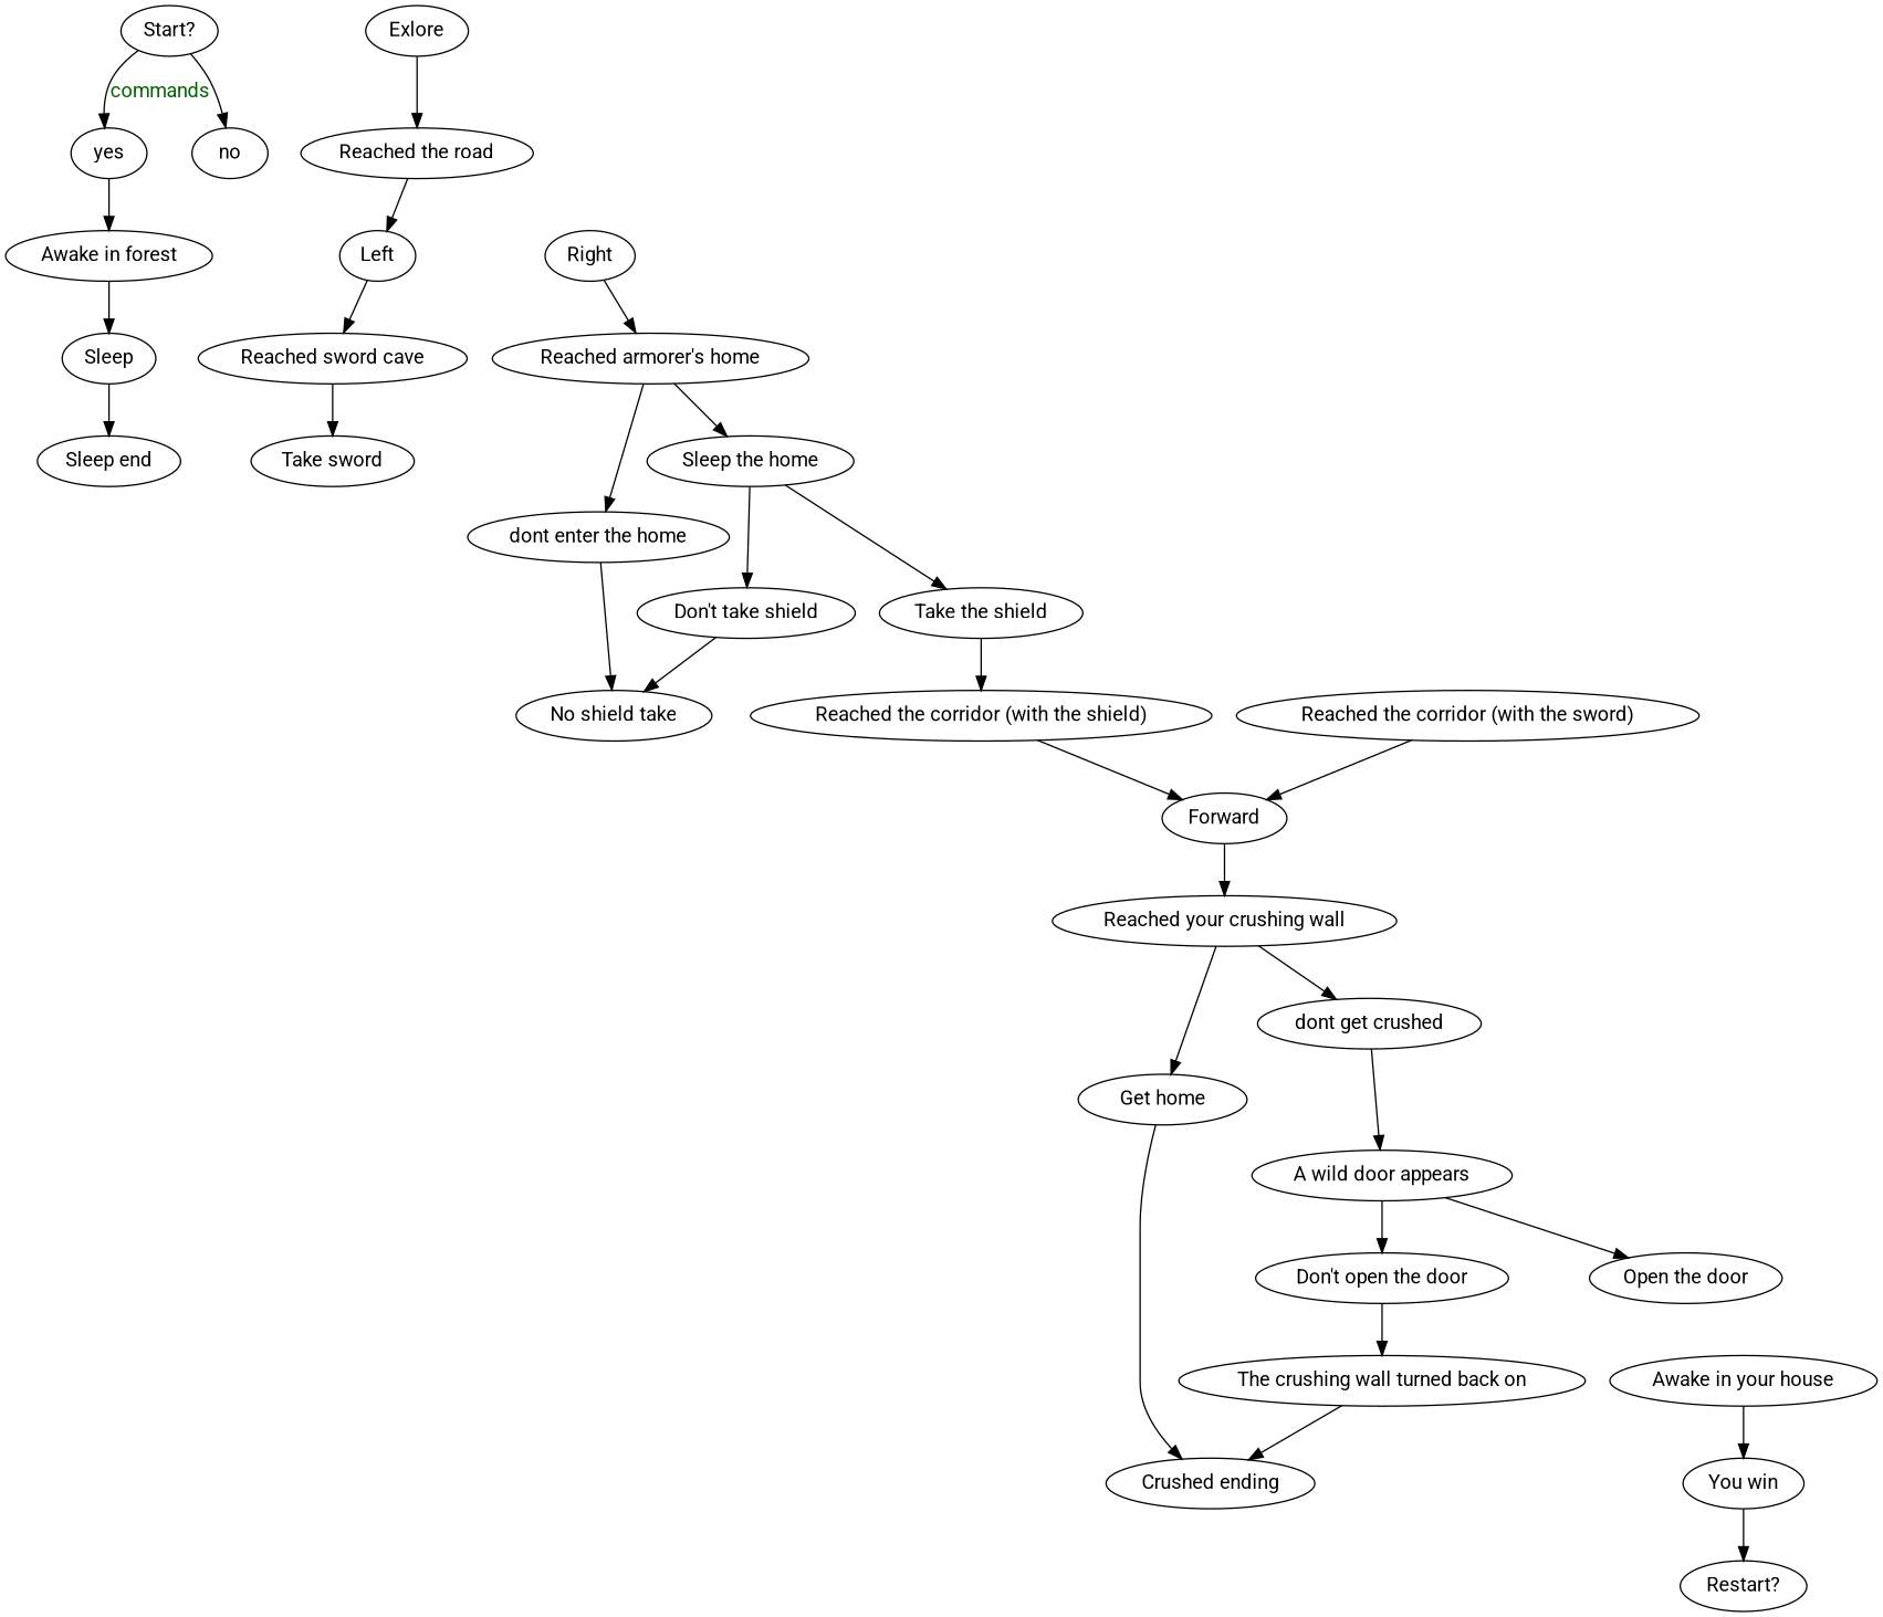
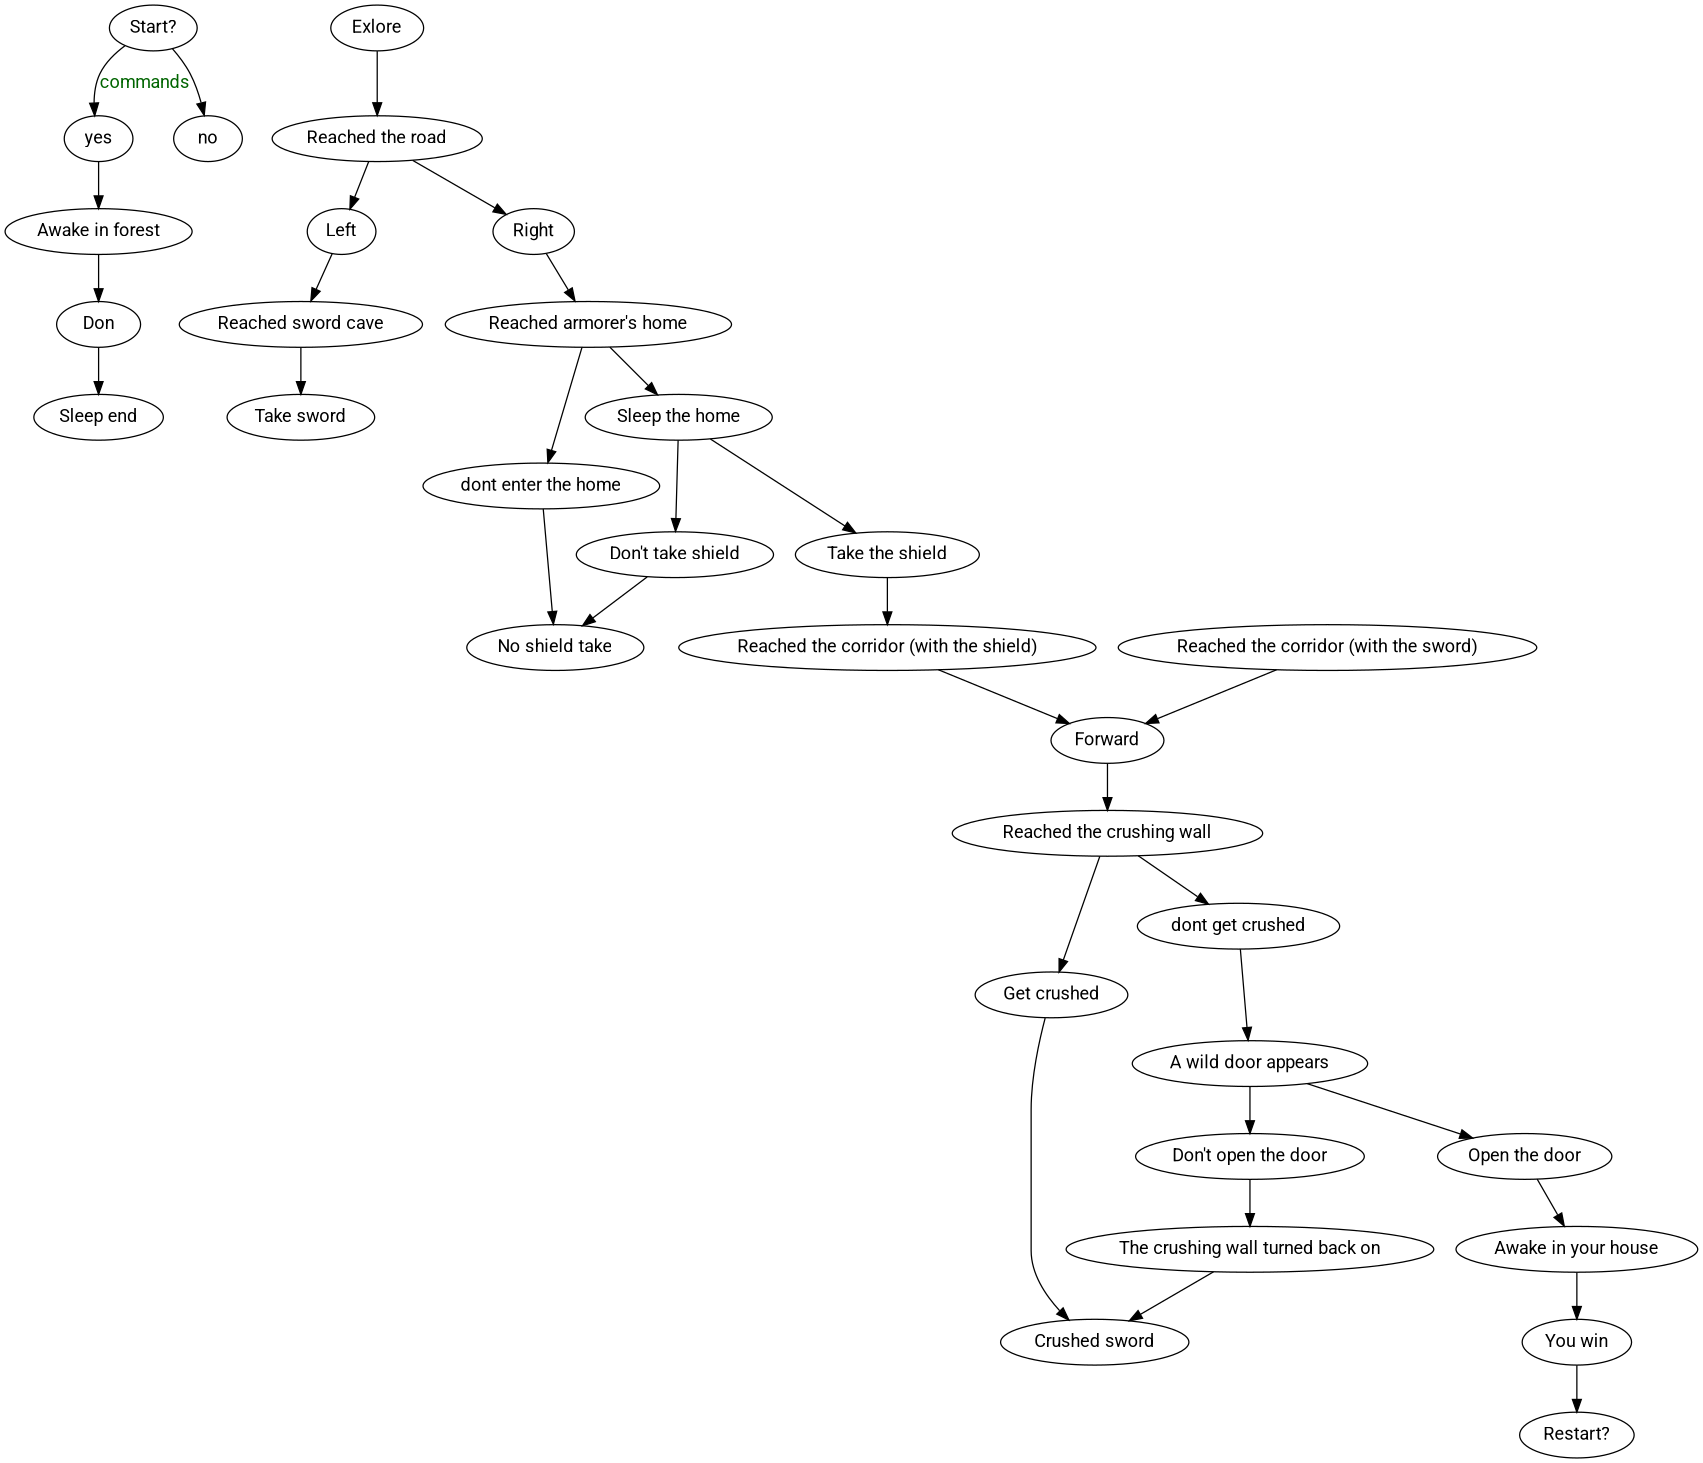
  digraph {
    fontname=Roboto
    node [fontname=Roboto]
    edge [fontname=Roboto]
    n1 [label="Start?"]
    n2 [label=yes]
    n3 [label=no]
    n4 [label="Awake in forest"]
-   n5 [label=Sleep]
+   n5 [label=Don]
    n6 [label="Sleep end"]
    n7 [label=Exlore]
    n8 [label="Reached the road"]
    n9 [label=Left]
    n10 [label=Right]
    n11 [label="Reached sword cave"]
    n12 [label="Reached armorer's home"]
    n13 [label="Take sword"]
    n14 [label="Sleep the home"]
    n15 [label="dont enter the home"]
    n16 [label="Take the shield"]
    n17 [label="Don't take shield"]
    n18 [label="No shield take"]
    n19 [label="Reached the corridor (with the sword)"]
    n20 [label=Forward]
    n21 [label="Reached the corridor (with the shield)"]
-   n22 [label="Reached your crushing wall"]
-   n23 [label="Get home"]
+   n22 [label="Reached the crushing wall"]
+   n23 [label="Get crushed"]
    n24 [label="dont get crushed"]
-   n25 [label="Crushed ending"]
+   n25 [label="Crushed sword"]
    n26 [label="A wild door appears"]
    n27 [label="Open the door"]
    n28 [label="Don't open the door"]
    n29 [label="Awake in your house"]
    n30 [label="The crushing wall turned back on"]
    n31 [label="You win"]
    n32 [label="Restart?"]
    n1 -> n2 [fontcolor=darkgreen label=commands]
    n1 -> n3
    n2 -> n4
    n4 -> n5
    n5 -> n6
    n7 -> n8
    n8 -> n9
+   n8 -> n10
    n9 -> n11
    n10 -> n12
    n11 -> n13
    n12 -> n14
    n12 -> n15
    n14 -> n16
    n14 -> n17
    n15 -> n18
    n16 -> n21
    n17 -> n18
    n19 -> n20
    n20 -> n22
    n21 -> n20
    n22 -> n23
    n22 -> n24
    n23 -> n25
    n24 -> n26
    n26 -> n27
    n26 -> n28
+   n27 -> n29
    n28 -> n30
    n29 -> n31
    n30 -> n25
    n31 -> n32
  }
